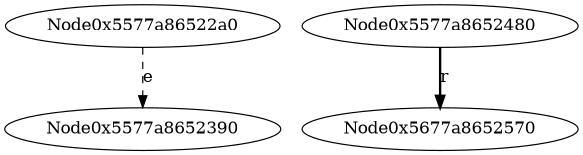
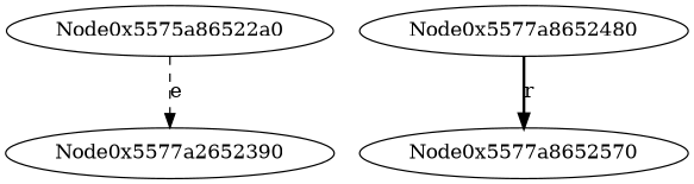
  digraph {
    node [color=black]
-   Node0x5577a86522a0
-   Node0x5577a8652390
+   Node0x5577a86522a0 [label=Node0x5575a86522a0]
+   Node0x5577a8652390 [label=Node0x5577a2652390]
    Node0x5577a8652480
-   Node0x5577a8652570 [label=Node0x5677a8652570]
+   Node0x5577a8652570
    Node0x5577a86522a0 -> Node0x5577a8652390 [label=e style=dashed]
    Node0x5577a8652480 -> Node0x5577a8652570 [label=r style=bold]
  }
